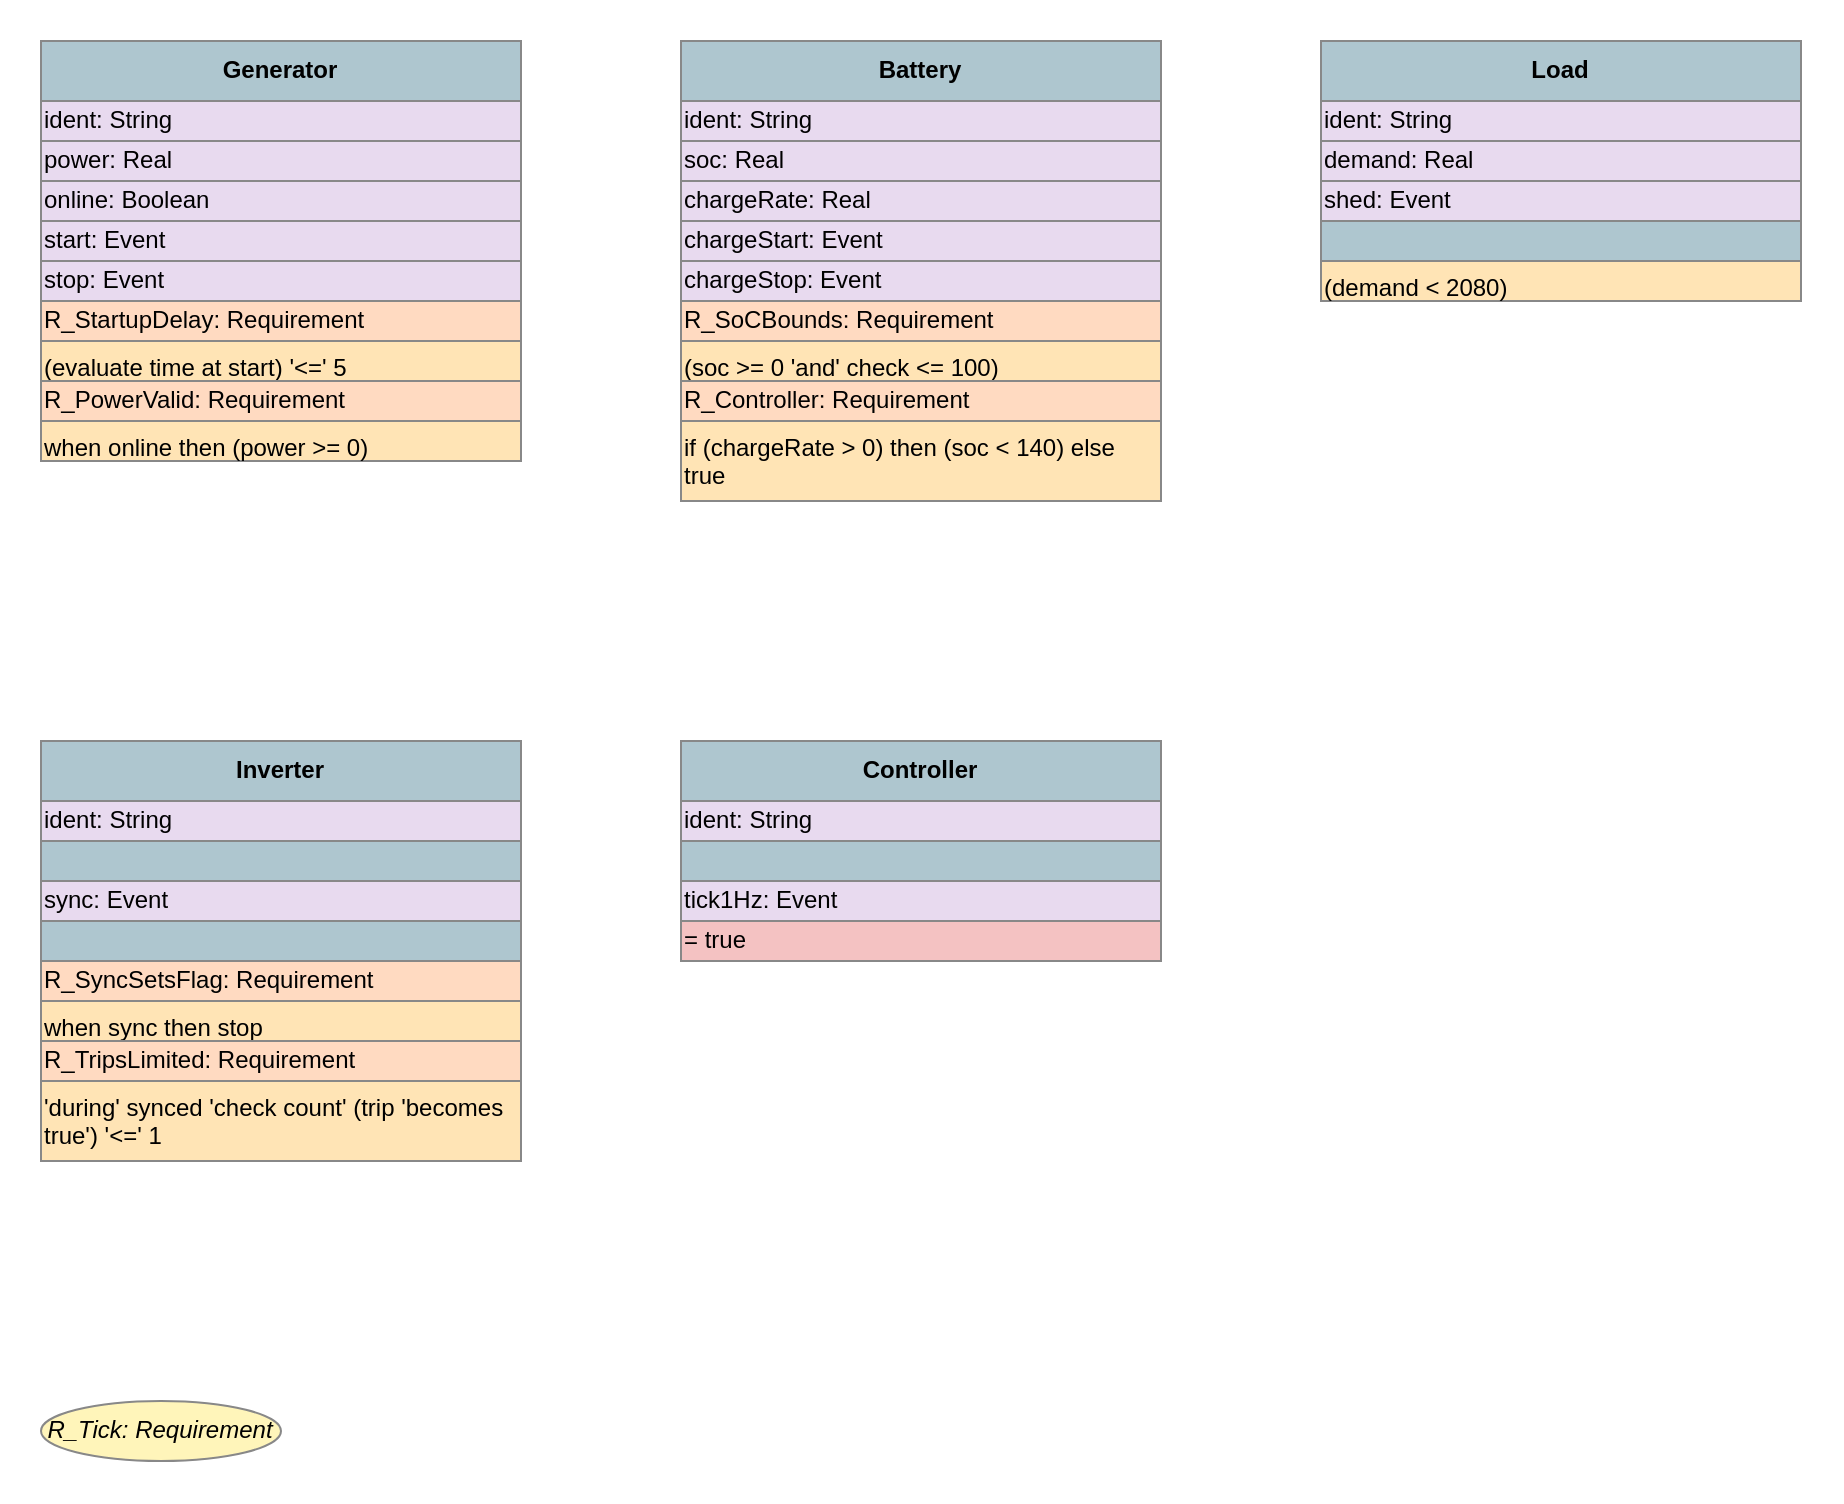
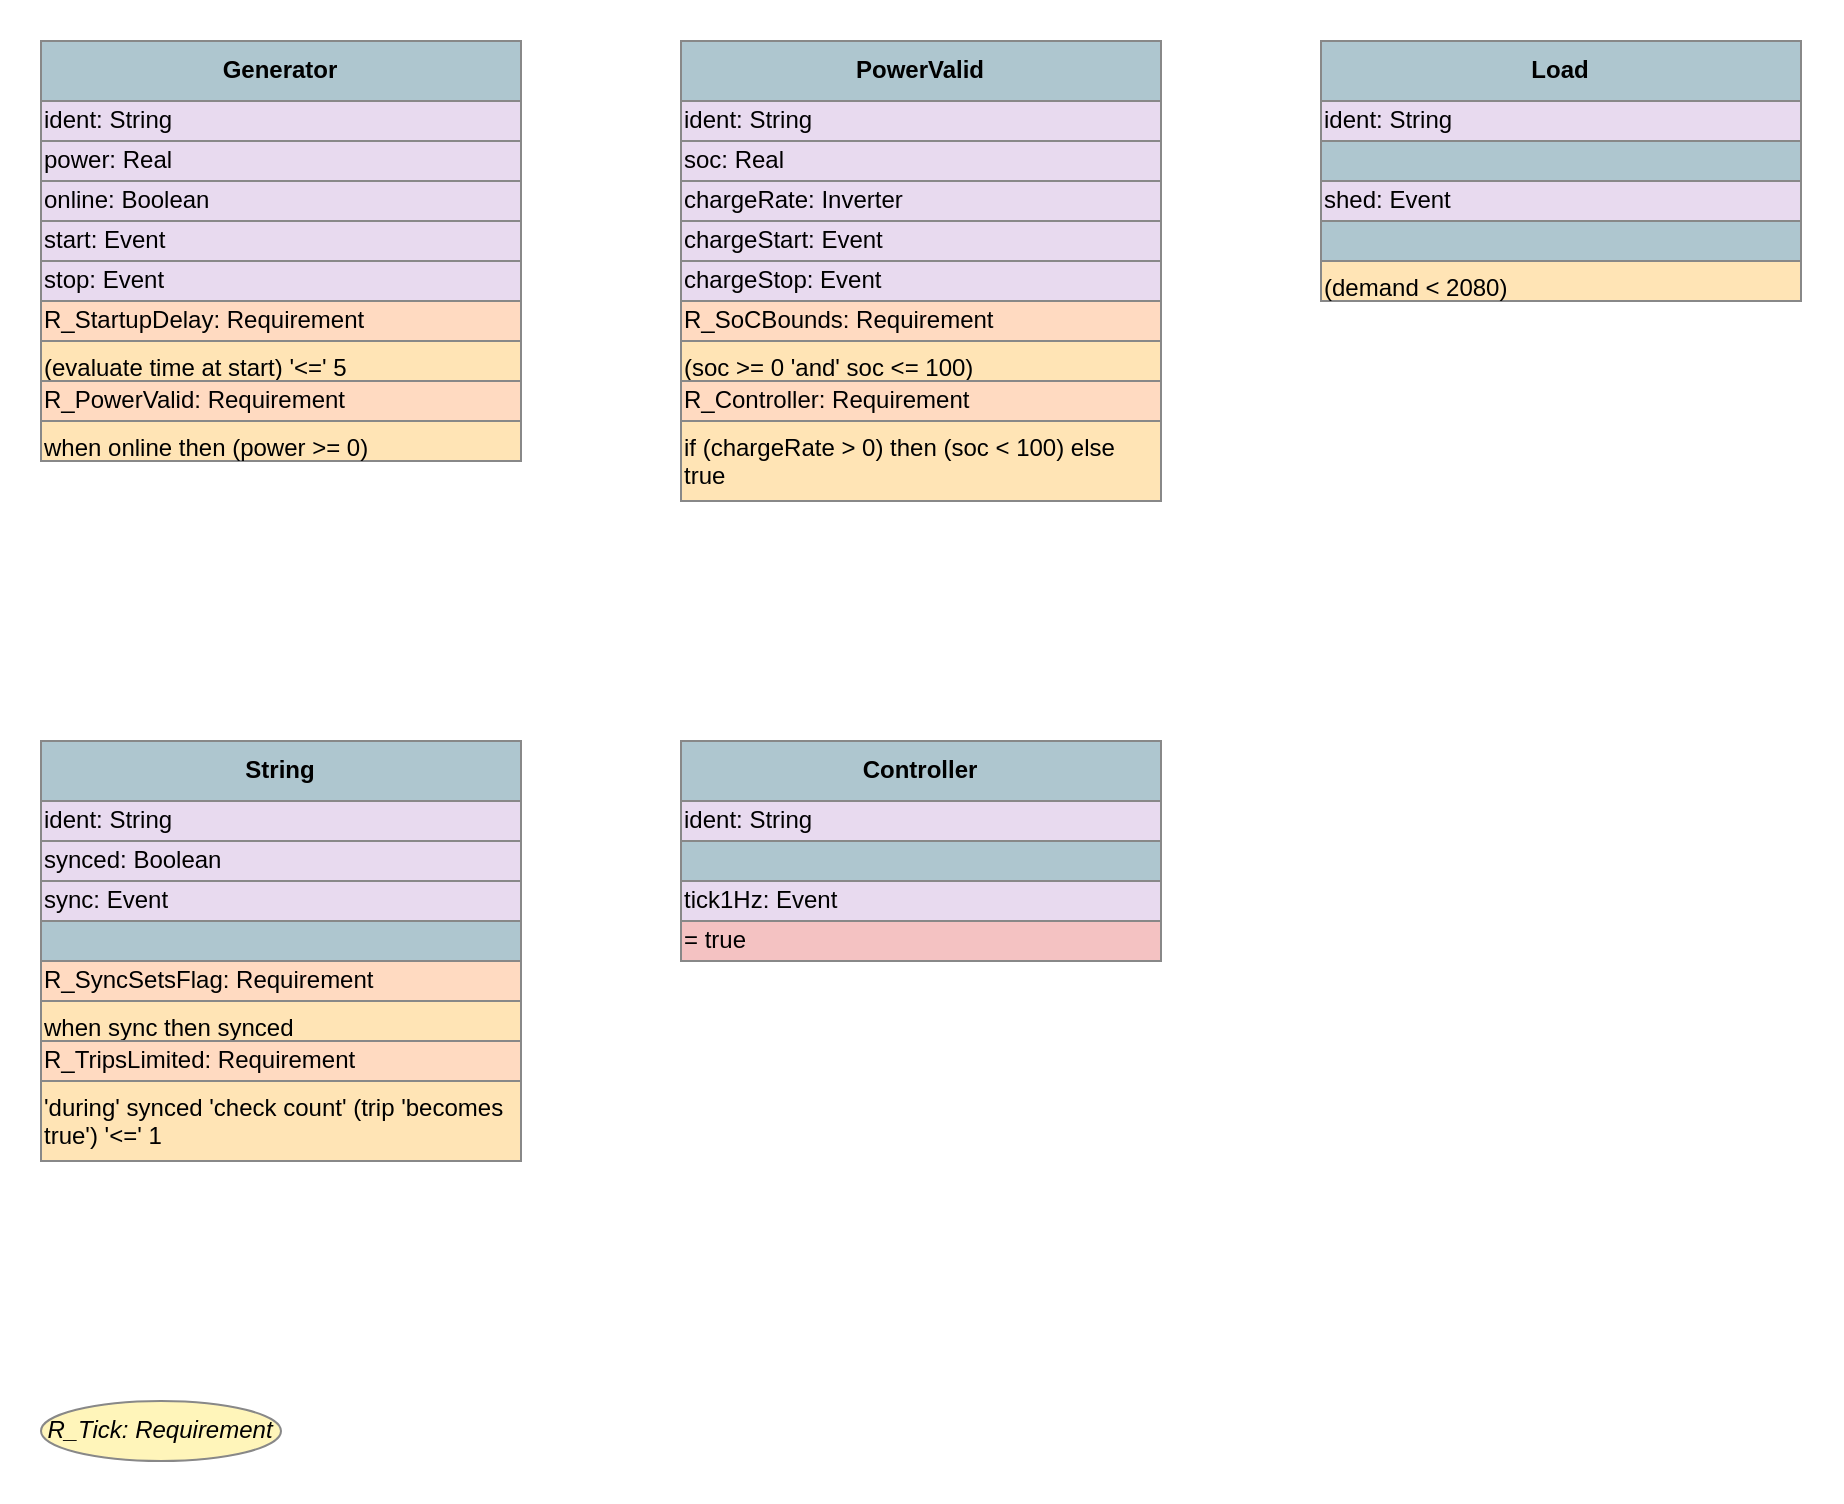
  <mxCell id="0" />
  <mxCell id="1" parent="0" />
  <mxCell id="2" style="umlClass;html=1;whiteSpace=wrap;rounded=1;strokeColor=#888888;fillColor=#AEC6CF;" vertex="1" parent="1"><mxGeometry x="20" y="20" width="240" height="210" as="geometry" /></mxCell>
  <mxCell id="3" value="&lt;b&gt;Generator&lt;/b&gt;" style="text;html=1;whiteSpace=wrap;verticalAlign=middle;align=center;fillColor=#AEC6CF;strokeColor=#888888;" vertex="1" parent="2"><mxGeometry y="0" width="240" height="30" as="geometry" /></mxCell>
  <mxCell id="4" value="ident: String" style="text;html=1;whiteSpace=wrap;verticalAlign=middle;align=left;fillColor=#E8DAEF;strokeColor=#888888;" vertex="1" parent="2"><mxGeometry y="30" width="240" height="20" as="geometry" /></mxCell>
  <mxCell id="5" value="power: Real" style="text;html=1;whiteSpace=wrap;verticalAlign=middle;align=left;fillColor=#E8DAEF;strokeColor=#888888;" vertex="1" parent="2"><mxGeometry y="50" width="240" height="20" as="geometry" /></mxCell>
  <mxCell id="6" value="online: Boolean" style="text;html=1;whiteSpace=wrap;verticalAlign=middle;align=left;fillColor=#E8DAEF;strokeColor=#888888;" vertex="1" parent="2"><mxGeometry y="70" width="240" height="20" as="geometry" /></mxCell>
  <mxCell id="7" value="start: Event" style="text;html=1;whiteSpace=wrap;verticalAlign=middle;align=left;fillColor=#E8DAEF;strokeColor=#888888;" vertex="1" parent="2"><mxGeometry y="90" width="240" height="20" as="geometry" /></mxCell>
  <mxCell id="8" value="stop: Event" style="text;html=1;whiteSpace=wrap;verticalAlign=middle;align=left;fillColor=#E8DAEF;strokeColor=#888888;" vertex="1" parent="2"><mxGeometry y="110" width="240" height="20" as="geometry" /></mxCell>
  <mxCell id="9" value="R_StartupDelay: Requirement" style="text;html=1;whiteSpace=wrap;verticalAlign=middle;align=left;fillColor=#FFDAC1;strokeColor=#888888;" vertex="1" parent="2"><mxGeometry y="130" width="240" height="20" as="geometry" /></mxCell>
  <mxCell id="10" value="(evaluate time at start) '&lt;=' 5" style="text;html=1;whiteSpace=wrap;verticalAlign=top;align=left;fillColor=#FFE4B5;strokeColor=#888888;" vertex="1" parent="2"><mxGeometry y="150" width="240" height="20" as="geometry" /></mxCell>
  <mxCell id="11" value="R_PowerValid: Requirement" style="text;html=1;whiteSpace=wrap;verticalAlign=middle;align=left;fillColor=#FFDAC1;strokeColor=#888888;" vertex="1" parent="2"><mxGeometry y="170" width="240" height="20" as="geometry" /></mxCell>
  <mxCell id="12" value="when online then (power &gt;= 0)" style="text;html=1;whiteSpace=wrap;verticalAlign=top;align=left;fillColor=#FFE4B5;strokeColor=#888888;" vertex="1" parent="2"><mxGeometry y="190" width="240" height="20" as="geometry" /></mxCell>
  <mxCell id="13" style="umlClass;html=1;whiteSpace=wrap;rounded=1;strokeColor=#888888;fillColor=#AEC6CF;" vertex="1" parent="1"><mxGeometry x="340" y="20" width="240" height="230" as="geometry" /></mxCell>
- <mxCell id="14" value="&lt;b&gt;Battery&lt;/b&gt;" style="text;html=1;whiteSpace=wrap;verticalAlign=middle;align=center;fillColor=#AEC6CF;strokeColor=#888888;" vertex="1" parent="13"><mxGeometry y="0" width="240" height="30" as="geometry" /></mxCell>
+ <mxCell id="14" value="&lt;b&gt;PowerValid&lt;/b&gt;" style="text;html=1;whiteSpace=wrap;verticalAlign=middle;align=center;fillColor=#AEC6CF;strokeColor=#888888;" vertex="1" parent="13"><mxGeometry y="0" width="240" height="30" as="geometry" /></mxCell>
  <mxCell id="15" value="ident: String" style="text;html=1;whiteSpace=wrap;verticalAlign=middle;align=left;fillColor=#E8DAEF;strokeColor=#888888;" vertex="1" parent="13"><mxGeometry y="30" width="240" height="20" as="geometry" /></mxCell>
  <mxCell id="16" value="soc: Real" style="text;html=1;whiteSpace=wrap;verticalAlign=middle;align=left;fillColor=#E8DAEF;strokeColor=#888888;" vertex="1" parent="13"><mxGeometry y="50" width="240" height="20" as="geometry" /></mxCell>
- <mxCell id="17" value="chargeRate: Real" style="text;html=1;whiteSpace=wrap;verticalAlign=middle;align=left;fillColor=#E8DAEF;strokeColor=#888888;" vertex="1" parent="13"><mxGeometry y="70" width="240" height="20" as="geometry" /></mxCell>
+ <mxCell id="17" value="chargeRate: Inverter" style="text;html=1;whiteSpace=wrap;verticalAlign=middle;align=left;fillColor=#E8DAEF;strokeColor=#888888;" vertex="1" parent="13"><mxGeometry y="70" width="240" height="20" as="geometry" /></mxCell>
  <mxCell id="18" value="chargeStart: Event" style="text;html=1;whiteSpace=wrap;verticalAlign=middle;align=left;fillColor=#E8DAEF;strokeColor=#888888;" vertex="1" parent="13"><mxGeometry y="90" width="240" height="20" as="geometry" /></mxCell>
  <mxCell id="19" value="chargeStop: Event" style="text;html=1;whiteSpace=wrap;verticalAlign=middle;align=left;fillColor=#E8DAEF;strokeColor=#888888;" vertex="1" parent="13"><mxGeometry y="110" width="240" height="20" as="geometry" /></mxCell>
  <mxCell id="20" value="R_SoCBounds: Requirement" style="text;html=1;whiteSpace=wrap;verticalAlign=middle;align=left;fillColor=#FFDAC1;strokeColor=#888888;" vertex="1" parent="13"><mxGeometry y="130" width="240" height="20" as="geometry" /></mxCell>
- <mxCell id="21" value="(soc &gt;= 0 'and' check &lt;= 100)" style="text;html=1;whiteSpace=wrap;verticalAlign=top;align=left;fillColor=#FFE4B5;strokeColor=#888888;" vertex="1" parent="13"><mxGeometry y="150" width="240" height="20" as="geometry" /></mxCell>
+ <mxCell id="21" value="(soc &gt;= 0 'and' soc &lt;= 100)" style="text;html=1;whiteSpace=wrap;verticalAlign=top;align=left;fillColor=#FFE4B5;strokeColor=#888888;" vertex="1" parent="13"><mxGeometry y="150" width="240" height="20" as="geometry" /></mxCell>
  <mxCell id="22" value="R_Controller: Requirement" style="text;html=1;whiteSpace=wrap;verticalAlign=middle;align=left;fillColor=#FFDAC1;strokeColor=#888888;" vertex="1" parent="13"><mxGeometry y="170" width="240" height="20" as="geometry" /></mxCell>
- <mxCell id="23" value="if (chargeRate &gt; 0) then (soc &lt; 140) else true" style="text;html=1;whiteSpace=wrap;verticalAlign=top;align=left;fillColor=#FFE4B5;strokeColor=#888888;" vertex="1" parent="13"><mxGeometry y="190" width="240" height="40" as="geometry" /></mxCell>
+ <mxCell id="23" value="if (chargeRate &gt; 0) then (soc &lt; 100) else true" style="text;html=1;whiteSpace=wrap;verticalAlign=top;align=left;fillColor=#FFE4B5;strokeColor=#888888;" vertex="1" parent="13"><mxGeometry y="190" width="240" height="40" as="geometry" /></mxCell>
  <mxCell id="24" style="umlClass;html=1;whiteSpace=wrap;rounded=1;strokeColor=#888888;fillColor=#AEC6CF;" vertex="1" parent="1"><mxGeometry x="660" y="20" width="240" height="130" as="geometry" /></mxCell>
  <mxCell id="25" value="&lt;b&gt;Load&lt;/b&gt;" style="text;html=1;whiteSpace=wrap;verticalAlign=middle;align=center;fillColor=#AEC6CF;strokeColor=#888888;" vertex="1" parent="24"><mxGeometry y="0" width="240" height="30" as="geometry" /></mxCell>
  <mxCell id="26" value="ident: String" style="text;html=1;whiteSpace=wrap;verticalAlign=middle;align=left;fillColor=#E8DAEF;strokeColor=#888888;" vertex="1" parent="24"><mxGeometry y="30" width="240" height="20" as="geometry" /></mxCell>
- <mxCell id="27" value="demand: Real" style="text;html=1;whiteSpace=wrap;verticalAlign=middle;align=left;fillColor=#E8DAEF;strokeColor=#888888;" vertex="1" parent="24"><mxGeometry y="50" width="240" height="20" as="geometry" /></mxCell>
  <mxCell id="28" value="shed: Event" style="text;html=1;whiteSpace=wrap;verticalAlign=middle;align=left;fillColor=#E8DAEF;strokeColor=#888888;" vertex="1" parent="24"><mxGeometry y="70" width="240" height="20" as="geometry" /></mxCell>
  <mxCell id="29" value="(demand &lt; 2080)" style="text;html=1;whiteSpace=wrap;verticalAlign=top;align=left;fillColor=#FFE4B5;strokeColor=#888888;" vertex="1" parent="24"><mxGeometry y="110" width="240" height="20" as="geometry" /></mxCell>
  <mxCell id="30" style="umlClass;html=1;whiteSpace=wrap;rounded=1;strokeColor=#888888;fillColor=#AEC6CF;" vertex="1" parent="1"><mxGeometry x="20" y="370" width="240" height="210" as="geometry" /></mxCell>
- <mxCell id="31" value="&lt;b&gt;Inverter&lt;/b&gt;" style="text;html=1;whiteSpace=wrap;verticalAlign=middle;align=center;fillColor=#AEC6CF;strokeColor=#888888;" vertex="1" parent="30"><mxGeometry y="0" width="240" height="30" as="geometry" /></mxCell>
+ <mxCell id="31" value="&lt;b&gt;String&lt;/b&gt;" style="text;html=1;whiteSpace=wrap;verticalAlign=middle;align=center;fillColor=#AEC6CF;strokeColor=#888888;" vertex="1" parent="30"><mxGeometry y="0" width="240" height="30" as="geometry" /></mxCell>
  <mxCell id="32" value="ident: String" style="text;html=1;whiteSpace=wrap;verticalAlign=middle;align=left;fillColor=#E8DAEF;strokeColor=#888888;" vertex="1" parent="30"><mxGeometry y="30" width="240" height="20" as="geometry" /></mxCell>
+ <mxCell id="33" value="synced: Boolean" style="text;html=1;whiteSpace=wrap;verticalAlign=middle;align=left;fillColor=#E8DAEF;strokeColor=#888888;" vertex="1" parent="30"><mxGeometry y="50" width="240" height="20" as="geometry" /></mxCell>
  <mxCell id="34" value="sync: Event" style="text;html=1;whiteSpace=wrap;verticalAlign=middle;align=left;fillColor=#E8DAEF;strokeColor=#888888;" vertex="1" parent="30"><mxGeometry y="70" width="240" height="20" as="geometry" /></mxCell>
  <mxCell id="35" value="R_SyncSetsFlag: Requirement" style="text;html=1;whiteSpace=wrap;verticalAlign=middle;align=left;fillColor=#FFDAC1;strokeColor=#888888;" vertex="1" parent="30"><mxGeometry y="110" width="240" height="20" as="geometry" /></mxCell>
- <mxCell id="36" value="when sync then stop" style="text;html=1;whiteSpace=wrap;verticalAlign=top;align=left;fillColor=#FFE4B5;strokeColor=#888888;" vertex="1" parent="30"><mxGeometry y="130" width="240" height="20" as="geometry" /></mxCell>
+ <mxCell id="36" value="when sync then synced" style="text;html=1;whiteSpace=wrap;verticalAlign=top;align=left;fillColor=#FFE4B5;strokeColor=#888888;" vertex="1" parent="30"><mxGeometry y="130" width="240" height="20" as="geometry" /></mxCell>
  <mxCell id="37" value="R_TripsLimited: Requirement" style="text;html=1;whiteSpace=wrap;verticalAlign=middle;align=left;fillColor=#FFDAC1;strokeColor=#888888;" vertex="1" parent="30"><mxGeometry y="150" width="240" height="20" as="geometry" /></mxCell>
  <mxCell id="38" value="'during' synced 'check count' (trip 'becomes true') '&lt;=' 1" style="text;html=1;whiteSpace=wrap;verticalAlign=top;align=left;fillColor=#FFE4B5;strokeColor=#888888;" vertex="1" parent="30"><mxGeometry y="170" width="240" height="40" as="geometry" /></mxCell>
  <mxCell id="39" style="umlClass;html=1;whiteSpace=wrap;rounded=1;strokeColor=#888888;fillColor=#AEC6CF;" vertex="1" parent="1"><mxGeometry x="340" y="370" width="240" height="110" as="geometry" /></mxCell>
  <mxCell id="40" value="&lt;b&gt;Controller&lt;/b&gt;" style="text;html=1;whiteSpace=wrap;verticalAlign=middle;align=center;fillColor=#AEC6CF;strokeColor=#888888;" vertex="1" parent="39"><mxGeometry y="0" width="240" height="30" as="geometry" /></mxCell>
  <mxCell id="41" value="ident: String" style="text;html=1;whiteSpace=wrap;verticalAlign=middle;align=left;fillColor=#E8DAEF;strokeColor=#888888;" vertex="1" parent="39"><mxGeometry y="30" width="240" height="20" as="geometry" /></mxCell>
  <mxCell id="42" value="tick1Hz: Event" style="text;html=1;whiteSpace=wrap;verticalAlign=middle;align=left;fillColor=#E8DAEF;strokeColor=#888888;" vertex="1" parent="39"><mxGeometry y="70" width="240" height="20" as="geometry" /></mxCell>
  <mxCell id="43" value="= true" style="text;html=1;whiteSpace=wrap;verticalAlign=middle;align=left;fillColor=#F4C2C2;strokeColor=#888888;" vertex="1" parent="39"><mxGeometry y="90" width="240" height="20" as="geometry" /></mxCell>
  <mxCell id="44" value="&lt;i&gt;R_Tick: Requirement&lt;/i&gt;" style="shape=ellipse;html=1;whiteSpace=wrap;rounded=1;strokeColor=#888888;fillColor=#FFF5BA;" vertex="1" parent="1"><mxGeometry x="20" y="700" width="120" height="30" as="geometry" /></mxCell>
